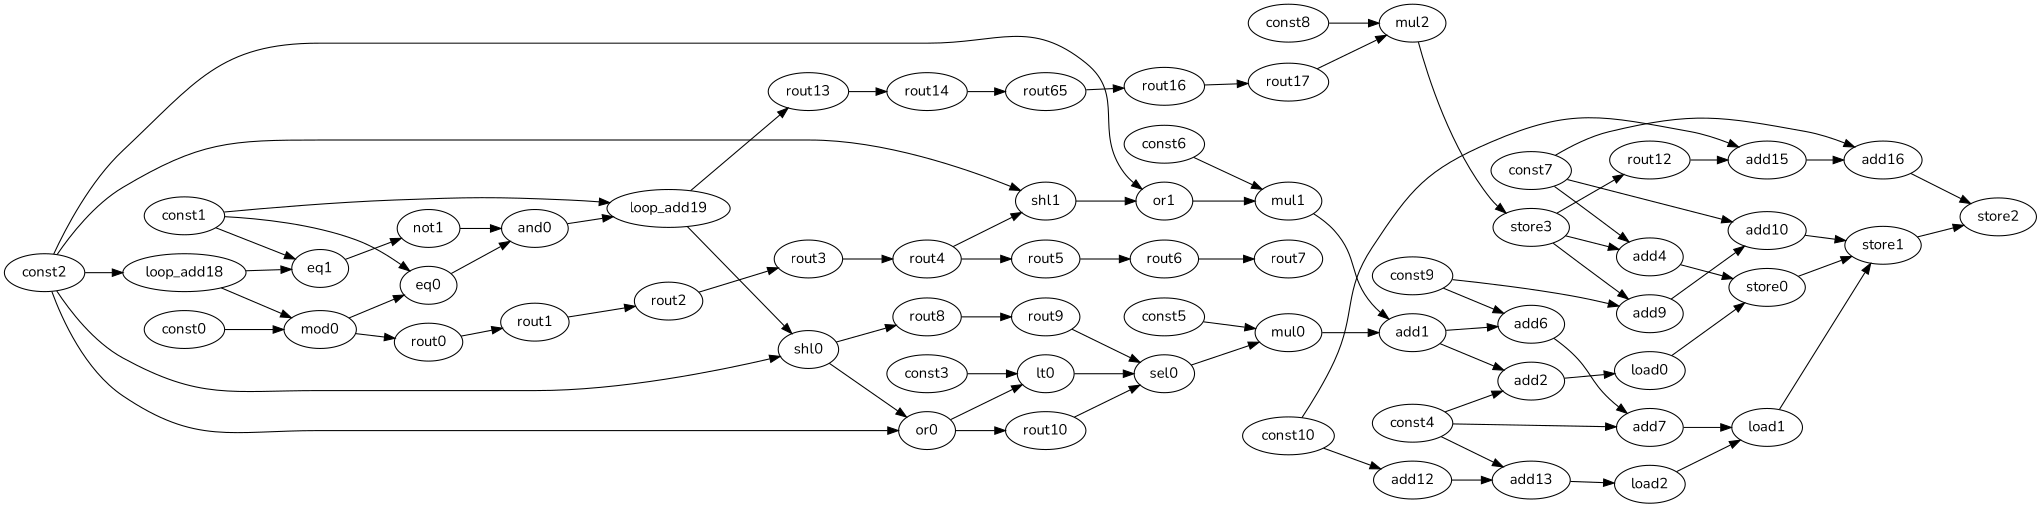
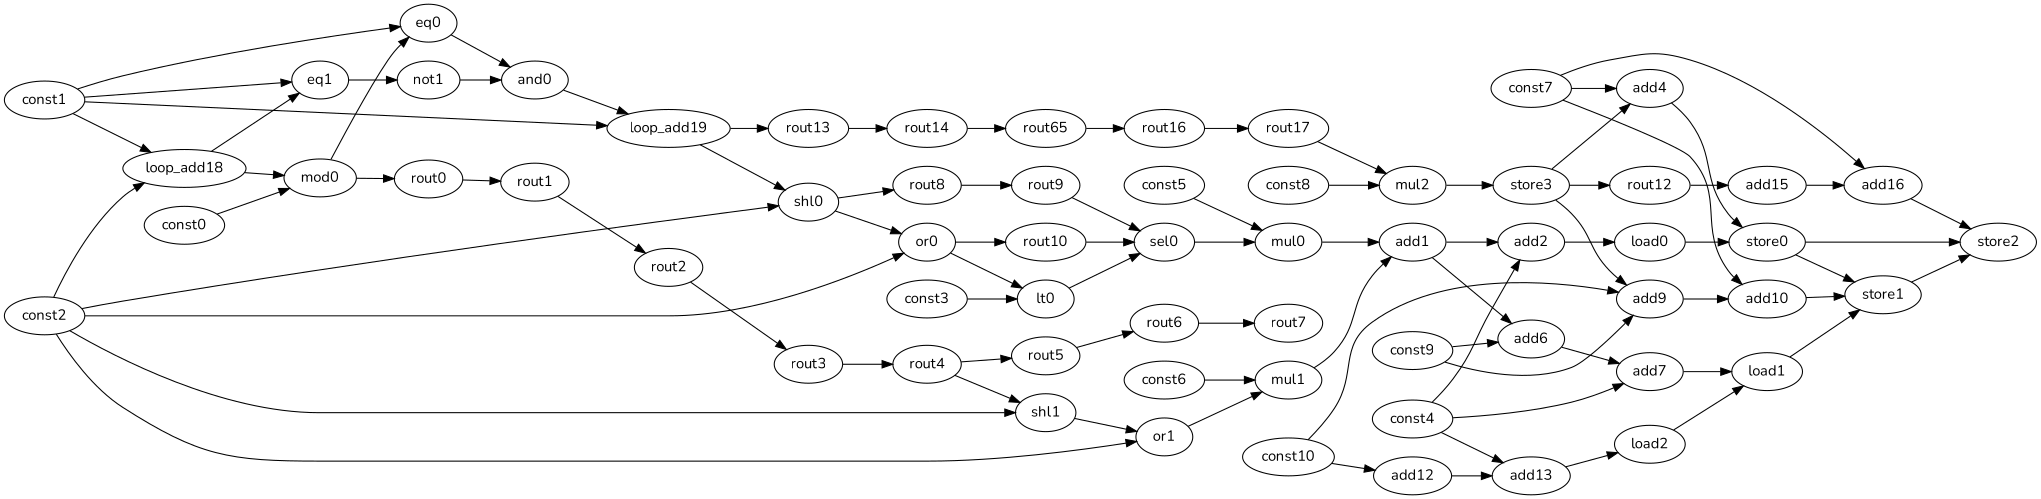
  digraph {
    fontname=Nunito
    rankdir=LR
    node [fontname=Nunito opcode=rout]
    edge [fontname=Nunito operand=0]
    const0 [opcode=const val=2304]
    mod0 [llvm="%7" opcode=mod schedule=1]
    eq0 [llvm="%8" opcode=eq schedule=2]
    rout0 [schedule=2]
    and0 [llvm="%10" opcode=and schedule=3]
    rout1 [schedule=3]
    const1 [opcode=const val=0]
    eq1 [llvm="%9" opcode=eq schedule=1]
    loop_add18 [llvm="%5" opcode=add schedule=0]
    loop_add19 [llvm="%6" opcode=add schedule=4]
    n11 [label=not1 llvm="%9" opcode=not schedule=2]
    shl0 [llvm="%13" opcode=shl schedule=5]
    rout13 [schedule=5]
    const2 [opcode=const val=1]
    or0 [llvm="%14" opcode=or schedule=6]
    shl1 [llvm="%17" opcode=shl schedule=7]
    or1 [llvm="%18" opcode=or schedule=8]
    rout8 [schedule=6]
    lt0 [llvm="%15" opcode=lt schedule=7]
    rout10 [schedule=7]
    mul1 [llvm="%19" opcode=mul schedule=9]
    rout9 [schedule=7]
    sel0 [llvm="%16" opcode=sel schedule=8]
    const3 [opcode=const val=2591]
    mul0 [llvm="%19" opcode=mul schedule=9]
    add1 [llvm="%19" opcode=add schedule=10]
    const4 [llvm="%1" opcode=const]
    add2 [llvm="%19" opcode=add schedule=11]
    add7 [llvm="%22" opcode=add schedule=12]
    add13 [llvm="%25" opcode=add schedule=13]
    load0 [llvm="%20" opcode=load schedule=12]
    load1 [llvm="%23" opcode=load schedule=13]
    load2 [llvm="%26" opcode=load schedule=14]
    const5 [opcode=const val=27648]
    add6 [llvm="%22" opcode=add schedule=11]
    const6 [opcode=const val=6]
    store0 [llvm=store opcode=store schedule=13]
    store1 [llvm=store opcode=store schedule=14]
    store2 [llvm=store opcode=store schedule=15]
    const7 [llvm="%0" opcode=const]
    add4 [llvm="%21" opcode=add schedule=12]
    add10 [llvm="%24" opcode=add schedule=13]
    add16 [llvm="%27" opcode=add schedule=14]
    const8 [opcode=const val=13824]
    mul2 [llvm="%21" opcode=mul schedule=10]
    n46 [label=store3 llvm="%21" opcode=add schedule=11]
    add9 [llvm="%24" opcode=add schedule=12]
    rout12 [schedule=12]
    add15 [llvm="%27" opcode=add schedule=13]
    const9 [opcode=const val=2]
    const10 [opcode=const val=4]
    add12 [llvm="%25" opcode=add schedule=12]
    rout14 [schedule=6]
    rout2 [schedule=4]
    rout3 [schedule=5]
    rout4 [schedule=6]
    rout5 [schedule=7]
    rout6 [schedule=8]
    rout7 [schedule=9]
    n60 [label=rout65 schedule=7]
    rout16 [schedule=8]
    rout17 [schedule=9]
    const0 -> mod0 [operand=1]
    mod0 -> eq0
    mod0 -> rout0
    eq0 -> and0 [operand=1]
    rout0 -> rout1
    and0 -> loop_add19 [operand=1]
    rout1 -> rout2
    const1 -> eq0 [operand=1]
    const1 -> eq1 [operand=1]
+   const1 -> loop_add18 [type=const_base]
    const1 -> loop_add19 [type=const_base]
    eq1 -> n11
    loop_add18 -> mod0
    loop_add18 -> eq1
    loop_add19 -> shl0
    loop_add19 -> rout13
    n11 -> and0
    shl0 -> or0
    shl0 -> rout8
    rout13 -> rout14
    const2 -> loop_add18 [operand=1]
    const2 -> shl0 [operand=1]
    const2 -> or0 [operand=1]
    const2 -> shl1 [operand=1]
    const2 -> or1 [operand=1]
    or0 -> lt0 [operand=1]
    or0 -> rout10
    shl1 -> or1
    or1 -> mul1
    rout8 -> rout9
    lt0 -> sel0
    rout10 -> sel0 [operand=2]
    mul1 -> add1 [operand=1]
    rout9 -> sel0 [operand=1]
    sel0 -> mul0
    const3 -> lt0
    mul0 -> add1
    add1 -> add2 [operand=1]
    add1 -> add6
    const4 -> add2
    const4 -> add7
    const4 -> add13
    add2 -> load0
    add7 -> load1
    add13 -> load2
    load0 -> store0
    load1 -> store1
    load2 -> load1
    const5 -> mul0 [operand=1]
    add6 -> add7 [operand=1]
    const6 -> mul1 [operand=1]
    store0 -> store1 [operand=-1 type=order]
+   store0 -> store2 [operand=-1 type=order]
    store1 -> store2 [operand=-1 type=order]
    const7 -> add4
    const7 -> add10
    const7 -> add16
    add4 -> store0 [operand=1]
    add10 -> store1 [operand=1]
    add16 -> store2 [operand=1]
    const8 -> mul2 [operand=1]
    mul2 -> n46
    n46 -> add4 [operand=1]
    n46 -> add9
    n46 -> rout12
    add9 -> add10 [operand=1]
    rout12 -> add15
    add15 -> add16 [operand=1]
    const9 -> add6 [operand=1]
    const9 -> add9 [operand=1]
-   const10 -> add15 [operand=1]
+   const10 -> add9 [operand=1]
    const10 -> add12 [operand=1]
    add12 -> add13 [operand=1]
    rout14 -> n60
    rout2 -> rout3
    rout3 -> rout4
    rout4 -> shl1
    rout4 -> rout5
    rout5 -> rout6
    rout6 -> rout7
    n60 -> rout16
    rout16 -> rout17
    rout17 -> mul2
  }
